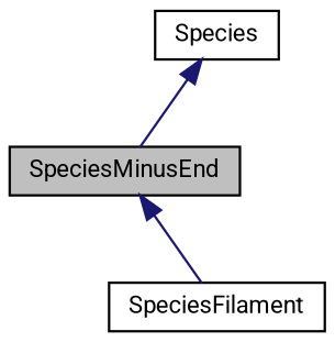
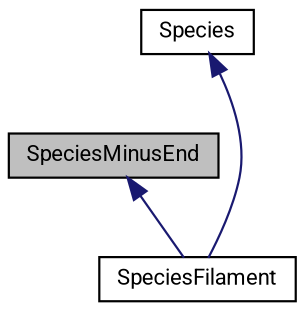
  digraph {
    fontname=Roboto
    node [color=black fillcolor=white fontname=Roboto fontsize=10 shape=record style=filled]
    edge [color=midnightblue dir=back fontname=Roboto fontsize=10 labelfontname=Helvetica labelfontsize=10 style=solid]
    n1 [fillcolor=grey75 fontcolor=black height=0.2 label=SpeciesMinusEnd width=0.4]
    n2 [height=0.2 label=SpeciesFilament width=0.4]
    n3 [height=0.2 label=Species width=0.4]
    n1 -> n2
-   n3 -> n1
+   n3 -> n2
  }
